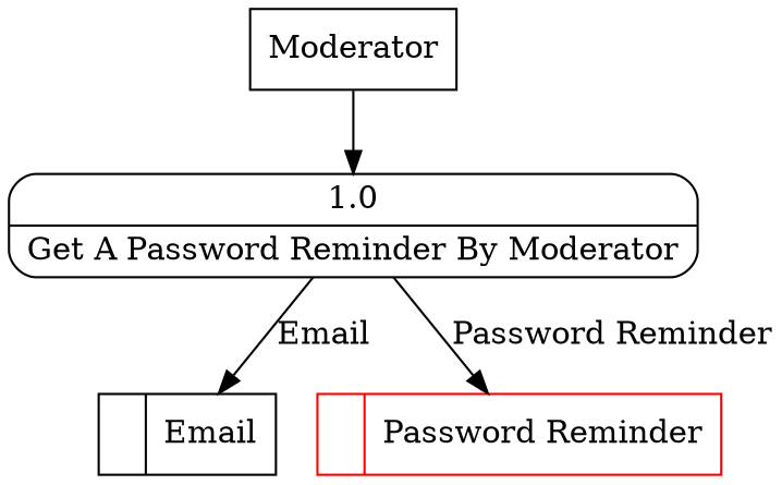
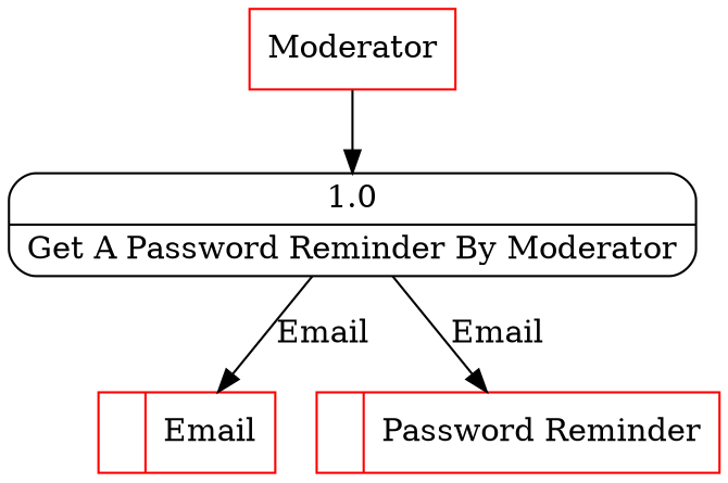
  digraph {
    node [shape=record]
-   n1 [color=black label="<f0>  |<f1> Email "]
+   n1 [color=red label="<f0>  |<f1> Email "]
    n2 [color=red label="<f0>  |<f1> Password Reminder "]
-   n3 [label=Moderator shape=box]
+   n3 [label=Moderator shape=box color=red]
    n4 [label="{<f0> 1.0|<f1> Get A Password Reminder By Moderator }" shape=Mrecord]
    n3 -> n4
    n4 -> n1 [label=Email]
-   n4 -> n2 [label="Password Reminder"]
+   n4 -> n2 [label=Email]
  }
